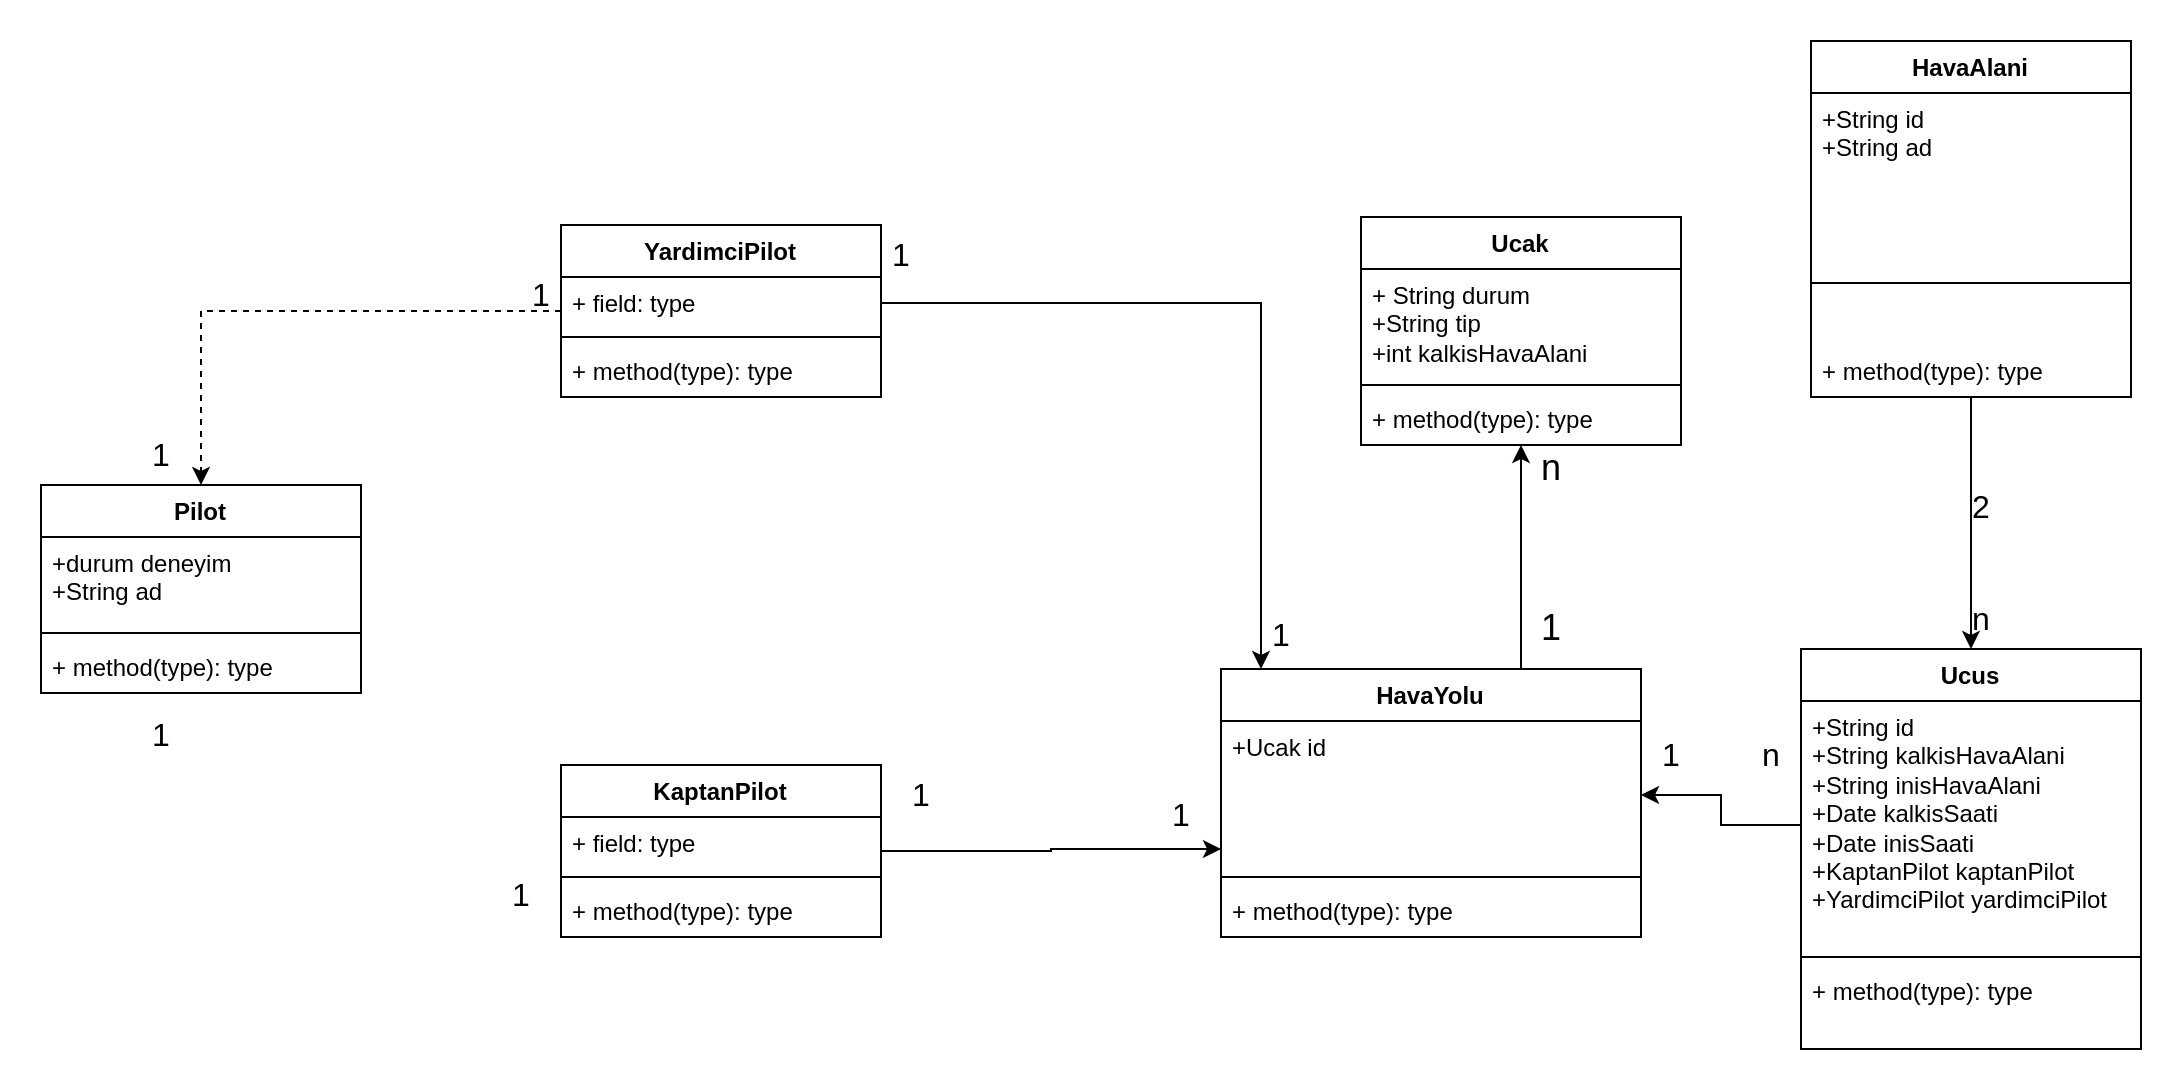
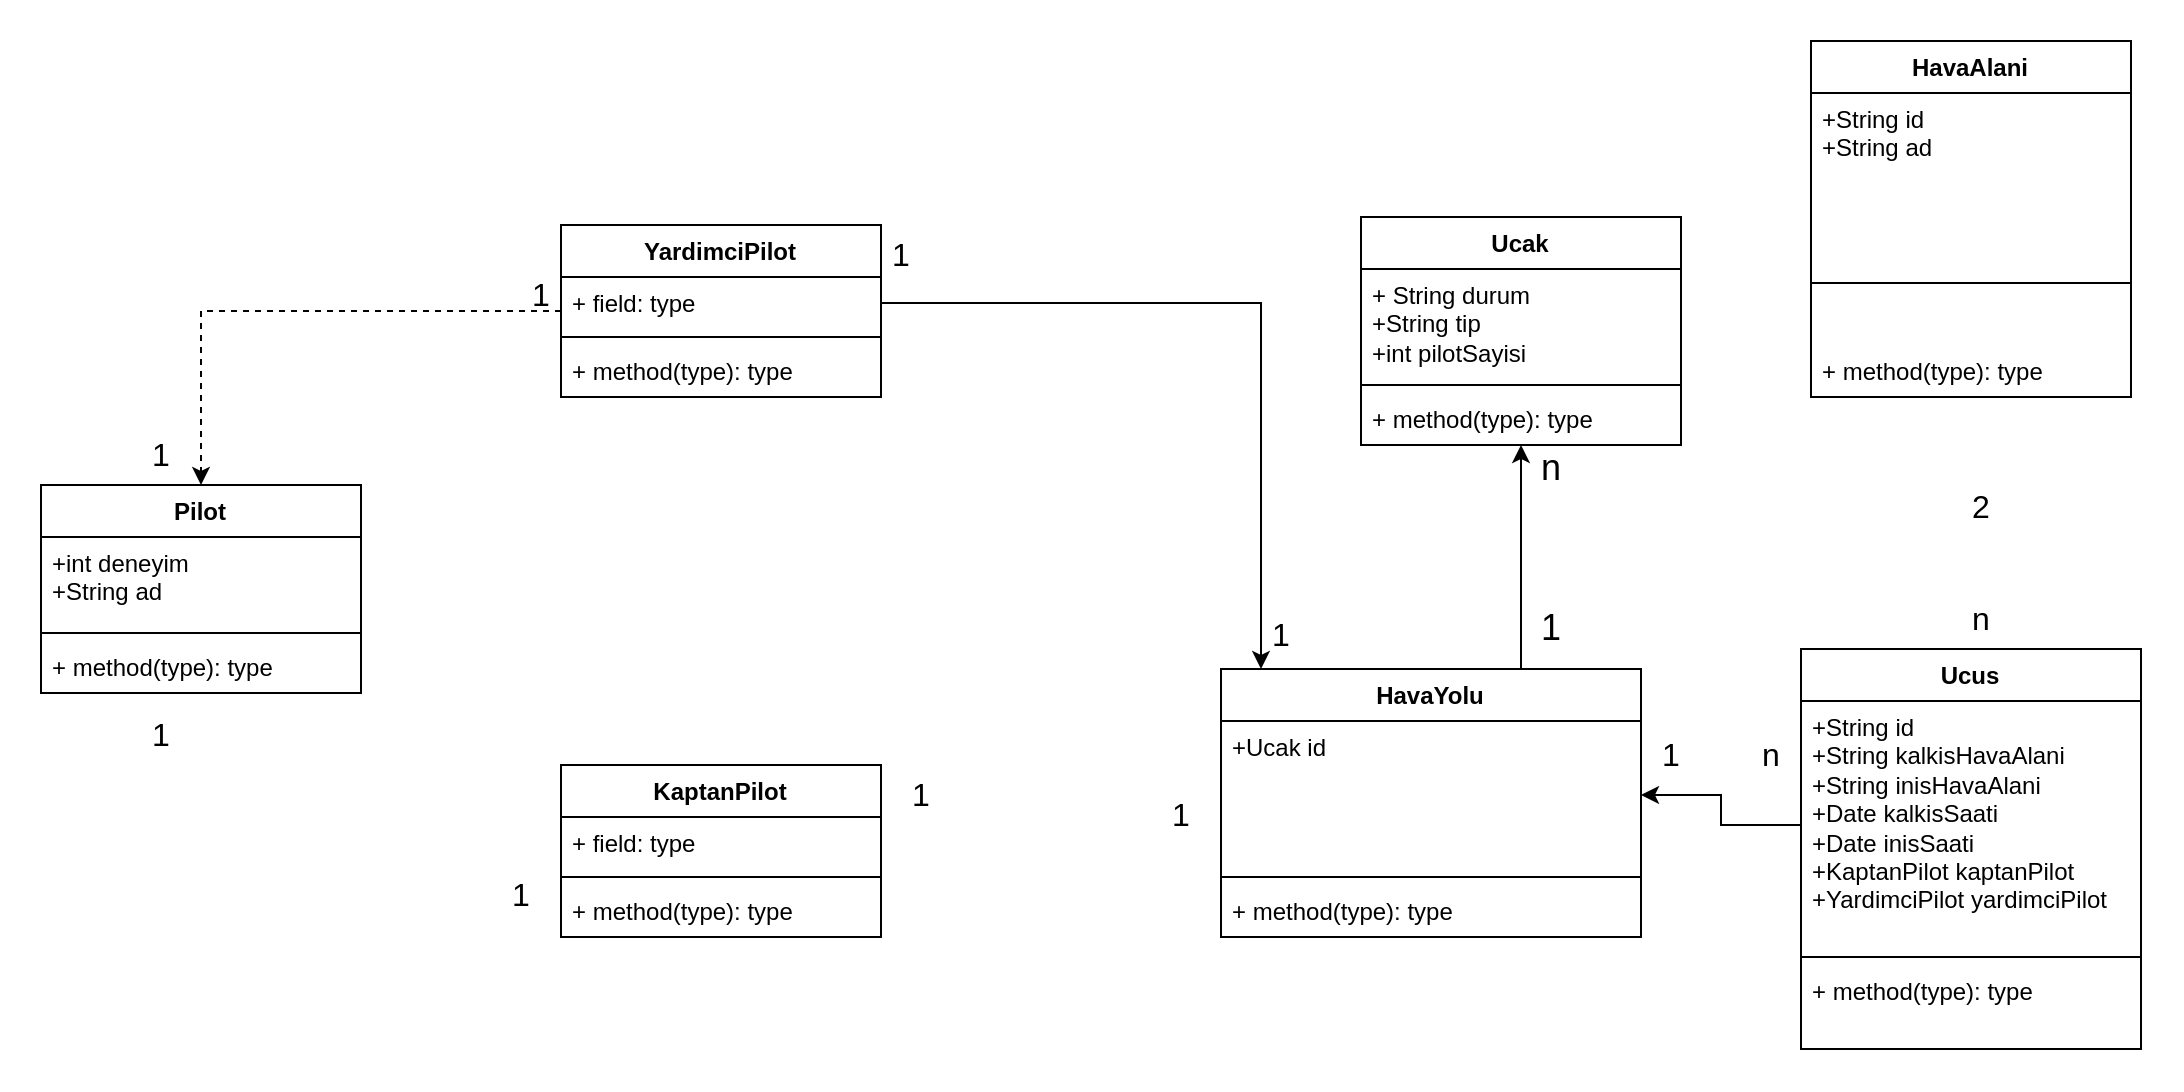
  <mxCell id="0" />
  <mxCell id="1" parent="0" />
  <mxCell id="2" value="" style="edgeStyle=orthogonalEdgeStyle;rounded=0;orthogonalLoop=1;jettySize=auto;html=1;align=center;" edge="1" parent="1" source="3" target="10"><mxGeometry relative="1" as="geometry"><Array as="points"><mxPoint x="760" y="294" /><mxPoint x="760" y="294" /></Array></mxGeometry></mxCell>
  <mxCell id="3" value="HavaYolu" style="swimlane;fontStyle=1;align=center;verticalAlign=top;childLayout=stackLayout;horizontal=1;startSize=26;horizontalStack=0;resizeParent=1;resizeParentMax=0;resizeLast=0;collapsible=1;marginBottom=0;whiteSpace=wrap;html=1;" vertex="1" parent="1"><mxGeometry x="610" y="334" width="210" height="134" as="geometry"><mxRectangle x="330" y="260" width="100" height="30" as="alternateBounds" /></mxGeometry></mxCell>
  <mxCell id="4" value="+Ucak id" style="text;strokeColor=none;fillColor=none;align=left;verticalAlign=top;spacingLeft=4;spacingRight=4;overflow=hidden;rotatable=0;points=[[0,0.5],[1,0.5]];portConstraint=eastwest;whiteSpace=wrap;html=1;" vertex="1" parent="3"><mxGeometry y="26" width="210" height="74" as="geometry" /></mxCell>
  <mxCell id="5" value="" style="line;strokeWidth=1;fillColor=none;align=left;verticalAlign=middle;spacingTop=-1;spacingLeft=3;spacingRight=3;rotatable=0;labelPosition=right;points=[];portConstraint=eastwest;strokeColor=inherit;" vertex="1" parent="3"><mxGeometry y="100" width="210" height="8" as="geometry" /></mxCell>
  <mxCell id="6" value="+ method(type): type" style="text;strokeColor=none;fillColor=none;align=left;verticalAlign=top;spacingLeft=4;spacingRight=4;overflow=hidden;rotatable=0;points=[[0,0.5],[1,0.5]];portConstraint=eastwest;whiteSpace=wrap;html=1;" vertex="1" parent="3"><mxGeometry y="108" width="210" height="26" as="geometry" /></mxCell>
  <mxCell id="7" value="Ucak" style="swimlane;fontStyle=1;align=center;verticalAlign=top;childLayout=stackLayout;horizontal=1;startSize=26;horizontalStack=0;resizeParent=1;resizeParentMax=0;resizeLast=0;collapsible=1;marginBottom=0;whiteSpace=wrap;html=1;" vertex="1" parent="1"><mxGeometry x="680" y="108" width="160" height="114" as="geometry" /></mxCell>
- <mxCell id="8" value="+ String durum&lt;br&gt;+String tip&lt;br&gt;+int kalkisHavaAlani" style="text;strokeColor=none;fillColor=none;align=left;verticalAlign=top;spacingLeft=4;spacingRight=4;overflow=hidden;rotatable=0;points=[[0,0.5],[1,0.5]];portConstraint=eastwest;whiteSpace=wrap;html=1;" vertex="1" parent="7"><mxGeometry y="26" width="160" height="54" as="geometry" /></mxCell>
+ <mxCell id="8" value="+ String durum&lt;br&gt;+String tip&lt;br&gt;+int pilotSayisi" style="text;strokeColor=none;fillColor=none;align=left;verticalAlign=top;spacingLeft=4;spacingRight=4;overflow=hidden;rotatable=0;points=[[0,0.5],[1,0.5]];portConstraint=eastwest;whiteSpace=wrap;html=1;" vertex="1" parent="7"><mxGeometry y="26" width="160" height="54" as="geometry" /></mxCell>
  <mxCell id="9" value="" style="line;strokeWidth=1;fillColor=none;align=left;verticalAlign=middle;spacingTop=-1;spacingLeft=3;spacingRight=3;rotatable=0;labelPosition=right;points=[];portConstraint=eastwest;strokeColor=inherit;" vertex="1" parent="7"><mxGeometry y="80" width="160" height="8" as="geometry" /></mxCell>
  <mxCell id="10" value="+ method(type): type" style="text;strokeColor=none;fillColor=none;align=left;verticalAlign=top;spacingLeft=4;spacingRight=4;overflow=hidden;rotatable=0;points=[[0,0.5],[1,0.5]];portConstraint=eastwest;whiteSpace=wrap;html=1;" vertex="1" parent="7"><mxGeometry y="88" width="160" height="26" as="geometry" /></mxCell>
  <mxCell id="11" value="Ucus" style="swimlane;fontStyle=1;align=center;verticalAlign=top;childLayout=stackLayout;horizontal=1;startSize=26;horizontalStack=0;resizeParent=1;resizeParentMax=0;resizeLast=0;collapsible=1;marginBottom=0;whiteSpace=wrap;html=1;" vertex="1" parent="1"><mxGeometry x="900" y="324" width="170" height="200" as="geometry" /></mxCell>
  <mxCell id="12" value="+String id&lt;br&gt;+String kalkisHavaAlani&lt;br&gt;+String inisHavaAlani&lt;br&gt;+Date kalkisSaati&lt;br&gt;+Date inisSaati&lt;br&gt;+KaptanPilot kaptanPilot&lt;br&gt;+YardimciPilot yardimciPilot" style="text;strokeColor=none;fillColor=none;align=left;verticalAlign=top;spacingLeft=4;spacingRight=4;overflow=hidden;rotatable=0;points=[[0,0.5],[1,0.5]];portConstraint=eastwest;whiteSpace=wrap;html=1;" vertex="1" parent="11"><mxGeometry y="26" width="170" height="124" as="geometry" /></mxCell>
  <mxCell id="13" value="" style="line;strokeWidth=1;fillColor=none;align=left;verticalAlign=middle;spacingTop=-1;spacingLeft=3;spacingRight=3;rotatable=0;labelPosition=right;points=[];portConstraint=eastwest;strokeColor=inherit;" vertex="1" parent="11"><mxGeometry y="150" width="170" height="8" as="geometry" /></mxCell>
  <mxCell id="14" value="+ method(type): type" style="text;strokeColor=none;fillColor=none;align=left;verticalAlign=top;spacingLeft=4;spacingRight=4;overflow=hidden;rotatable=0;points=[[0,0.5],[1,0.5]];portConstraint=eastwest;whiteSpace=wrap;html=1;" vertex="1" parent="11"><mxGeometry y="158" width="170" height="42" as="geometry" /></mxCell>
  <mxCell id="15" value="Pilot" style="swimlane;fontStyle=1;align=center;verticalAlign=top;childLayout=stackLayout;horizontal=1;startSize=26;horizontalStack=0;resizeParent=1;resizeParentMax=0;resizeLast=0;collapsible=1;marginBottom=0;whiteSpace=wrap;html=1;" vertex="1" parent="1"><mxGeometry x="20" y="242" width="160" height="104" as="geometry" /></mxCell>
- <mxCell id="16" value="+durum deneyim&lt;br&gt;+String ad" style="text;strokeColor=none;fillColor=none;align=left;verticalAlign=top;spacingLeft=4;spacingRight=4;overflow=hidden;rotatable=0;points=[[0,0.5],[1,0.5]];portConstraint=eastwest;whiteSpace=wrap;html=1;" vertex="1" parent="15"><mxGeometry y="26" width="160" height="44" as="geometry" /></mxCell>
+ <mxCell id="16" value="+int deneyim&lt;br&gt;+String ad" style="text;strokeColor=none;fillColor=none;align=left;verticalAlign=top;spacingLeft=4;spacingRight=4;overflow=hidden;rotatable=0;points=[[0,0.5],[1,0.5]];portConstraint=eastwest;whiteSpace=wrap;html=1;" vertex="1" parent="15"><mxGeometry y="26" width="160" height="44" as="geometry" /></mxCell>
  <mxCell id="17" value="" style="line;strokeWidth=1;fillColor=none;align=left;verticalAlign=middle;spacingTop=-1;spacingLeft=3;spacingRight=3;rotatable=0;labelPosition=right;points=[];portConstraint=eastwest;strokeColor=inherit;" vertex="1" parent="15"><mxGeometry y="70" width="160" height="8" as="geometry" /></mxCell>
  <mxCell id="18" value="+ method(type): type" style="text;strokeColor=none;fillColor=none;align=left;verticalAlign=top;spacingLeft=4;spacingRight=4;overflow=hidden;rotatable=0;points=[[0,0.5],[1,0.5]];portConstraint=eastwest;whiteSpace=wrap;html=1;" vertex="1" parent="15"><mxGeometry y="78" width="160" height="26" as="geometry" /></mxCell>
- <mxCell id="19" style="edgeStyle=orthogonalEdgeStyle;rounded=0;orthogonalLoop=1;jettySize=auto;html=1;entryX=0.5;entryY=0;entryDx=0;entryDy=0;" edge="1" parent="1" source="20" target="11"><mxGeometry relative="1" as="geometry" /></mxCell>
  <mxCell id="20" value="HavaAlani" style="swimlane;fontStyle=1;align=center;verticalAlign=top;childLayout=stackLayout;horizontal=1;startSize=26;horizontalStack=0;resizeParent=1;resizeParentMax=0;resizeLast=0;collapsible=1;marginBottom=0;whiteSpace=wrap;html=1;" vertex="1" parent="1"><mxGeometry x="905" y="20" width="160" height="178" as="geometry" /></mxCell>
  <mxCell id="21" value="+String id&lt;br&gt;+String ad" style="text;strokeColor=none;fillColor=none;align=left;verticalAlign=top;spacingLeft=4;spacingRight=4;overflow=hidden;rotatable=0;points=[[0,0.5],[1,0.5]];portConstraint=eastwest;whiteSpace=wrap;html=1;" vertex="1" parent="20"><mxGeometry y="26" width="160" height="64" as="geometry" /></mxCell>
  <mxCell id="22" value="" style="line;strokeWidth=1;fillColor=none;align=left;verticalAlign=middle;spacingTop=-1;spacingLeft=3;spacingRight=3;rotatable=0;labelPosition=right;points=[];portConstraint=eastwest;strokeColor=inherit;" vertex="1" parent="20"><mxGeometry y="90" width="160" height="62" as="geometry" /></mxCell>
  <mxCell id="23" value="+ method(type): type" style="text;strokeColor=none;fillColor=none;align=left;verticalAlign=top;spacingLeft=4;spacingRight=4;overflow=hidden;rotatable=0;points=[[0,0.5],[1,0.5]];portConstraint=eastwest;whiteSpace=wrap;html=1;" vertex="1" parent="20"><mxGeometry y="152" width="160" height="26" as="geometry" /></mxCell>
- <mxCell id="24" style="edgeStyle=orthogonalEdgeStyle;rounded=0;orthogonalLoop=1;jettySize=auto;html=1;" edge="1" parent="1" source="25" target="3"><mxGeometry relative="1" as="geometry"><Array as="points"><mxPoint x="525" y="425" /><mxPoint x="525" y="424" /></Array></mxGeometry></mxCell>
  <mxCell id="25" value="KaptanPilot" style="swimlane;fontStyle=1;align=center;verticalAlign=top;childLayout=stackLayout;horizontal=1;startSize=26;horizontalStack=0;resizeParent=1;resizeParentMax=0;resizeLast=0;collapsible=1;marginBottom=0;whiteSpace=wrap;html=1;" vertex="1" parent="1"><mxGeometry x="280" y="382" width="160" height="86" as="geometry" /></mxCell>
  <mxCell id="26" value="+ field: type" style="text;strokeColor=none;fillColor=none;align=left;verticalAlign=top;spacingLeft=4;spacingRight=4;overflow=hidden;rotatable=0;points=[[0,0.5],[1,0.5]];portConstraint=eastwest;whiteSpace=wrap;html=1;" vertex="1" parent="25"><mxGeometry y="26" width="160" height="26" as="geometry" /></mxCell>
  <mxCell id="27" value="" style="line;strokeWidth=1;fillColor=none;align=left;verticalAlign=middle;spacingTop=-1;spacingLeft=3;spacingRight=3;rotatable=0;labelPosition=right;points=[];portConstraint=eastwest;strokeColor=inherit;" vertex="1" parent="25"><mxGeometry y="52" width="160" height="8" as="geometry" /></mxCell>
  <mxCell id="28" value="+ method(type): type" style="text;strokeColor=none;fillColor=none;align=left;verticalAlign=top;spacingLeft=4;spacingRight=4;overflow=hidden;rotatable=0;points=[[0,0.5],[1,0.5]];portConstraint=eastwest;whiteSpace=wrap;html=1;" vertex="1" parent="25"><mxGeometry y="60" width="160" height="26" as="geometry" /></mxCell>
  <mxCell id="29" style="edgeStyle=orthogonalEdgeStyle;rounded=0;orthogonalLoop=1;jettySize=auto;html=1;entryX=0.5;entryY=0;entryDx=0;entryDy=0;dashed=1;" edge="1" parent="1" source="30" target="15"><mxGeometry relative="1" as="geometry" /></mxCell>
  <mxCell id="30" value="YardimciPilot" style="swimlane;fontStyle=1;align=center;verticalAlign=top;childLayout=stackLayout;horizontal=1;startSize=26;horizontalStack=0;resizeParent=1;resizeParentMax=0;resizeLast=0;collapsible=1;marginBottom=0;whiteSpace=wrap;html=1;" vertex="1" parent="1"><mxGeometry x="280" y="112" width="160" height="86" as="geometry" /></mxCell>
  <mxCell id="31" value="+ field: type" style="text;strokeColor=none;fillColor=none;align=left;verticalAlign=top;spacingLeft=4;spacingRight=4;overflow=hidden;rotatable=0;points=[[0,0.5],[1,0.5]];portConstraint=eastwest;whiteSpace=wrap;html=1;" vertex="1" parent="30"><mxGeometry y="26" width="160" height="26" as="geometry" /></mxCell>
  <mxCell id="32" value="" style="line;strokeWidth=1;fillColor=none;align=left;verticalAlign=middle;spacingTop=-1;spacingLeft=3;spacingRight=3;rotatable=0;labelPosition=right;points=[];portConstraint=eastwest;strokeColor=inherit;" vertex="1" parent="30"><mxGeometry y="52" width="160" height="8" as="geometry" /></mxCell>
  <mxCell id="33" value="+ method(type): type" style="text;strokeColor=none;fillColor=none;align=left;verticalAlign=top;spacingLeft=4;spacingRight=4;overflow=hidden;rotatable=0;points=[[0,0.5],[1,0.5]];portConstraint=eastwest;whiteSpace=wrap;html=1;" vertex="1" parent="30"><mxGeometry y="60" width="160" height="26" as="geometry" /></mxCell>
  <mxCell id="34" value="n" style="text;html=1;align=center;verticalAlign=middle;resizable=0;points=[];autosize=1;strokeColor=none;fillColor=none;fontSize=18;" vertex="1" parent="1"><mxGeometry x="760" y="214" width="30" height="40" as="geometry" /></mxCell>
  <mxCell id="35" value="1" style="text;html=1;align=center;verticalAlign=middle;resizable=0;points=[];autosize=1;strokeColor=none;fillColor=none;fontSize=18;" vertex="1" parent="1"><mxGeometry x="760" y="294" width="30" height="40" as="geometry" /></mxCell>
  <mxCell id="36" value="" style="edgeStyle=orthogonalEdgeStyle;rounded=0;orthogonalLoop=1;jettySize=auto;html=1;" edge="1" parent="1" source="12" target="4"><mxGeometry relative="1" as="geometry" /></mxCell>
  <mxCell id="37" style="edgeStyle=orthogonalEdgeStyle;rounded=0;orthogonalLoop=1;jettySize=auto;html=1;" edge="1" parent="1" source="31" target="3"><mxGeometry relative="1" as="geometry"><Array as="points"><mxPoint y="151" x="630" /></Array></mxGeometry></mxCell>
  <mxCell id="38" value="&lt;font style=&quot;font-size: 16px;&quot;&gt;1&lt;/font&gt;" style="text;html=1;align=center;verticalAlign=middle;resizable=0;points=[];autosize=1;strokeColor=none;fillColor=none;" vertex="1" parent="1"><mxGeometry x="820" y="362" width="30" height="30" as="geometry" /></mxCell>
  <mxCell id="39" value="&lt;font style=&quot;font-size: 16px;&quot;&gt;n&lt;/font&gt;" style="text;html=1;align=center;verticalAlign=middle;resizable=0;points=[];autosize=1;strokeColor=none;fillColor=none;" vertex="1" parent="1"><mxGeometry x="870" y="362" width="30" height="30" as="geometry" /></mxCell>
  <mxCell id="40" value="&lt;font style=&quot;font-size: 16px;&quot;&gt;2&lt;/font&gt;" style="text;html=1;align=center;verticalAlign=middle;resizable=0;points=[];autosize=1;strokeColor=none;fillColor=none;" vertex="1" parent="1"><mxGeometry x="975" y="238" width="30" height="30" as="geometry" /></mxCell>
  <mxCell id="41" value="&lt;font style=&quot;font-size: 16px;&quot;&gt;n&lt;/font&gt;" style="text;html=1;align=center;verticalAlign=middle;resizable=0;points=[];autosize=1;strokeColor=none;fillColor=none;" vertex="1" parent="1"><mxGeometry x="975" y="294" width="30" height="30" as="geometry" /></mxCell>
  <mxCell id="42" value="&lt;font style=&quot;font-size: 16px;&quot;&gt;1&lt;/font&gt;" style="text;html=1;align=center;verticalAlign=middle;resizable=0;points=[];autosize=1;strokeColor=none;fillColor=none;" vertex="1" parent="1"><mxGeometry x="575" y="392" width="30" height="30" as="geometry" /></mxCell>
  <mxCell id="43" value="&lt;font style=&quot;font-size: 16px;&quot;&gt;1&lt;/font&gt;" style="text;html=1;align=center;verticalAlign=middle;resizable=0;points=[];autosize=1;strokeColor=none;fillColor=none;" vertex="1" parent="1"><mxGeometry x="445" y="382" width="30" height="30" as="geometry" /></mxCell>
  <mxCell id="44" value="&lt;font style=&quot;font-size: 16px;&quot;&gt;1&lt;/font&gt;" style="text;html=1;align=center;verticalAlign=middle;resizable=0;points=[];autosize=1;strokeColor=none;fillColor=none;" vertex="1" parent="1"><mxGeometry x="435" y="112" width="30" height="30" as="geometry" /></mxCell>
  <mxCell id="45" value="&lt;font style=&quot;font-size: 16px;&quot;&gt;1&lt;/font&gt;" style="text;html=1;align=center;verticalAlign=middle;resizable=0;points=[];autosize=1;strokeColor=none;fillColor=none;" vertex="1" parent="1"><mxGeometry x="625" y="302" width="30" height="30" as="geometry" /></mxCell>
  <mxCell id="46" value="&lt;font style=&quot;font-size: 16px;&quot;&gt;1&lt;/font&gt;" style="text;html=1;align=center;verticalAlign=middle;resizable=0;points=[];autosize=1;strokeColor=none;fillColor=none;" vertex="1" parent="1"><mxGeometry x="255" y="132" width="30" height="30" as="geometry" /></mxCell>
  <mxCell id="47" value="&lt;font style=&quot;font-size: 16px;&quot;&gt;1&lt;/font&gt;" style="text;html=1;align=center;verticalAlign=middle;resizable=0;points=[];autosize=1;strokeColor=none;fillColor=none;" vertex="1" parent="1"><mxGeometry x="65" y="212" width="30" height="30" as="geometry" /></mxCell>
  <mxCell id="48" value="&lt;font style=&quot;font-size: 16px;&quot;&gt;1&lt;/font&gt;" style="text;html=1;align=center;verticalAlign=middle;resizable=0;points=[];autosize=1;strokeColor=none;fillColor=none;" vertex="1" parent="1"><mxGeometry x="65" y="352" width="30" height="30" as="geometry" /></mxCell>
  <mxCell id="49" value="&lt;font style=&quot;font-size: 16px;&quot;&gt;1&lt;/font&gt;" style="text;html=1;align=center;verticalAlign=middle;resizable=0;points=[];autosize=1;strokeColor=none;fillColor=none;" vertex="1" parent="1"><mxGeometry x="245" y="432" width="30" height="30" as="geometry" /></mxCell>
